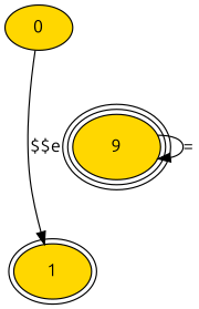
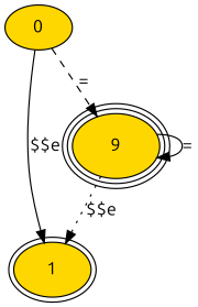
  digraph {
    fontname=Ubuntu
    node [fillcolor=gold fontname=Ubuntu style=filled]
    edge [fontname=Ubuntu style=solid]
    1 [peripheries=2]
    n2 [label=9 peripheries=3]
    0
+   n2 -> 1 [label="$$e" style=dotted]
    n2 -> n2 [label="="]
    0 -> 1 [label="$$e"]
+   0 -> n2 [label="=" style=dashed]
  }
